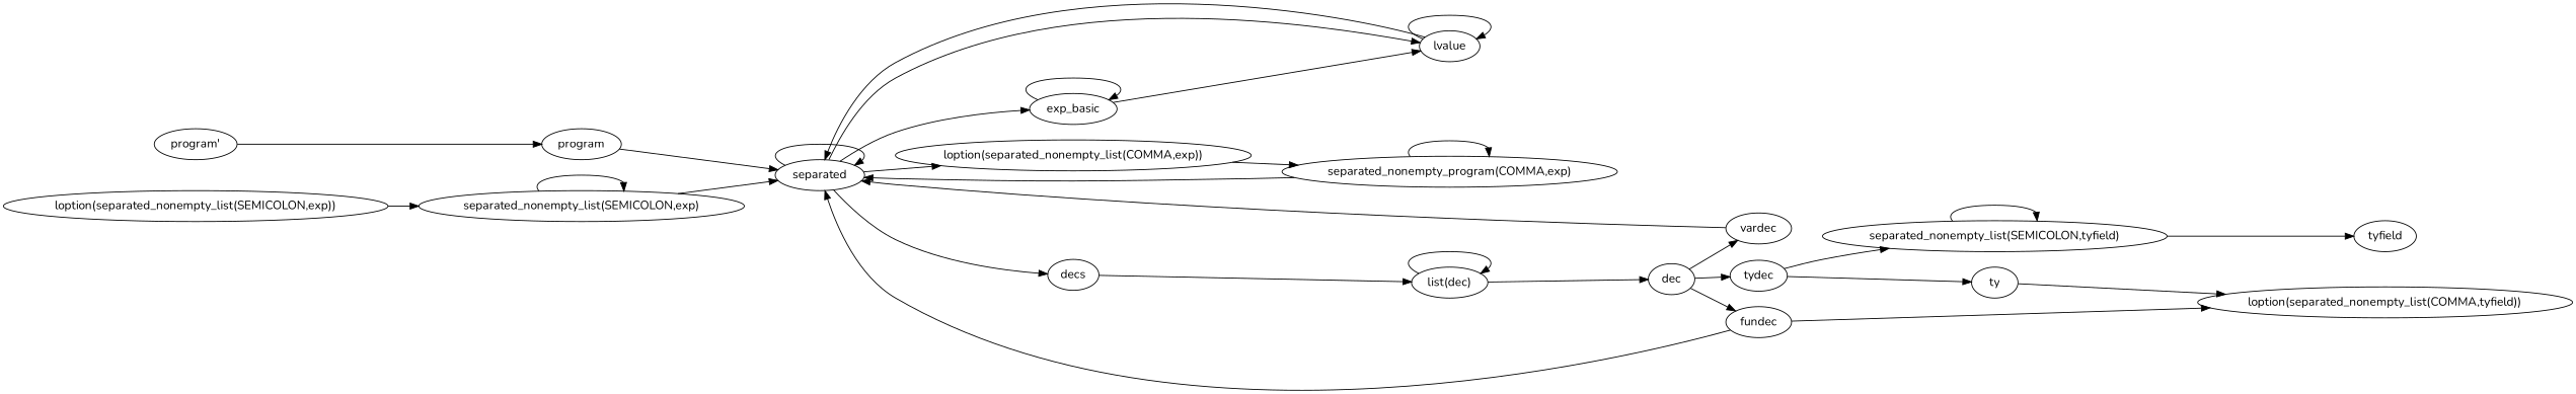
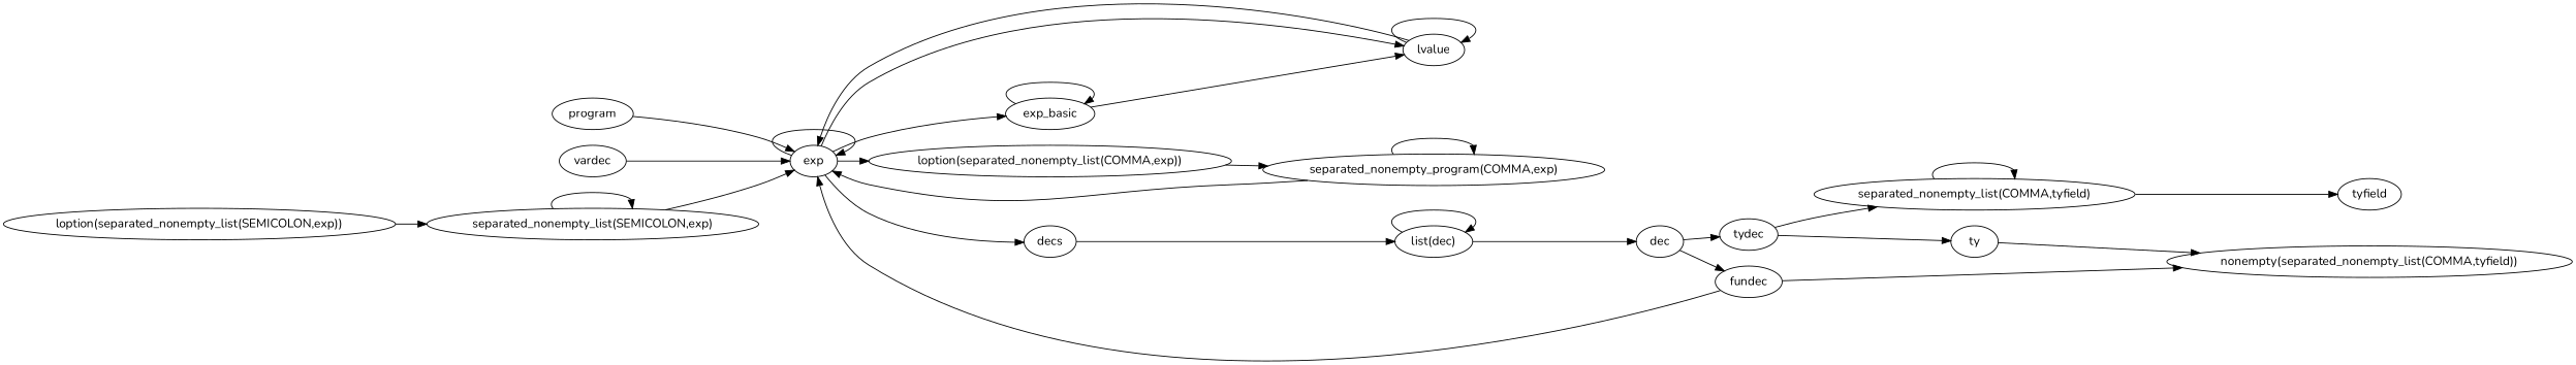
  digraph {
    fontname=Nunito
    rankdir=LR
    node [fontname=Nunito]
    edge [fontname=Nunito]
-   n1 [label="program'"]
    n2 [label=program]
-   n3 [label=separated]
+   n3 [label=exp]
    n4 [label=vardec]
    n5 [label=lvalue]
    n6 [label="loption(separated_nonempty_list(COMMA,exp))"]
    n7 [label=exp_basic]
    n8 [label=decs]
    n9 [label=tyfield]
    n10 [label=tydec]
    n11 [label=ty]
-   n12 [label="separated_nonempty_list(SEMICOLON,tyfield)"]
-   n13 [label="loption(separated_nonempty_list(COMMA,tyfield))"]
+   n12 [label="separated_nonempty_list(COMMA,tyfield)"]
+   n13 [label="nonempty(separated_nonempty_list(COMMA,tyfield))"]
    n14 [label="separated_nonempty_list(SEMICOLON,exp)"]
    n15 [label="separated_nonempty_program(COMMA,exp)"]
    n16 [label="loption(separated_nonempty_list(SEMICOLON,exp))"]
    n17 [label="list(dec)"]
    n18 [label=dec]
    n19 [label=fundec]
-   n1 -> n2
    n2 -> n3
    n3 -> n3
    n3 -> n5
    n3 -> n6
    n3 -> n7
    n3 -> n8
    n4 -> n3
    n5 -> n3
    n5 -> n5
    n6 -> n15
    n7 -> n5
    n7 -> n7
    n8 -> n17
    n10 -> n11
    n10 -> n12
    n11 -> n13
    n12 -> n9
    n12 -> n12
    n14 -> n3
    n14 -> n14
    n15 -> n3
    n15 -> n15
    n16 -> n14
    n17 -> n17
    n17 -> n18
-   n18 -> n4
    n18 -> n10
    n18 -> n19
    n19 -> n3
    n19 -> n13
  }
